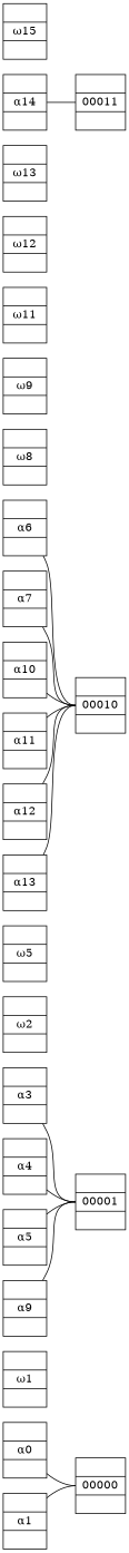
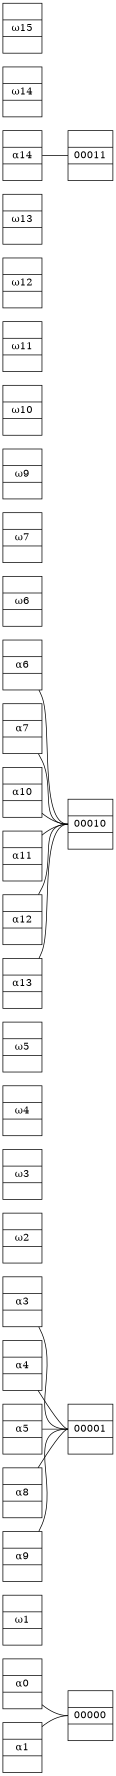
  graph {
    rankdir=LR
    node [shape=record]
    edge [headport=f1]
    n1 [height=.1 label="<f0> |<f1> α0|<f2>"]
    n2 [height=.1 label="<f0> |<f1> 00000|<f2>"]
    n3 [height=.1 label="<f0> |<f1> α1|<f2>"]
    n4 [height=.1 label="<f0> |<f1> ω1|<f2>"]
    n5 [height=.1 label="<f0> |<f1> 00001|<f2>"]
    n6 [height=.1 label="<f0> |<f1> ω2|<f2>"]
    n7 [height=.1 label="<f0> |<f1> α3|<f2>"]
+   n8 [height=.1 label="<f0> |<f1> ω3|<f2>"]
    n9 [height=.1 label="<f0> |<f1> α4|<f2>"]
+   n10 [height=.1 label="<f0> |<f1> ω4|<f2>"]
    n11 [height=.1 label="<f0> |<f1> α5|<f2>"]
    n12 [height=.1 label="<f0> |<f1> ω5|<f2>"]
    n13 [height=.1 label="<f0> |<f1> α6|<f2>"]
    n14 [height=.1 label="<f0> |<f1> 00010|<f2>"]
+   n15 [height=.1 label="<f0> |<f1> ω6|<f2>"]
    n16 [height=.1 label="<f0> |<f1> α7|<f2>"]
-   n19 [height=.1 label="<f0> |<f1> ω8|<f2>"]
+   n17 [height=.1 label="<f0> |<f1> ω7|<f2>"]
+   n18 [height=.1 label="<f0> |<f1> α8|<f2>"]
    n20 [height=.1 label="<f0> |<f1> α9|<f2>"]
    n21 [height=.1 label="<f0> |<f1> ω9|<f2>"]
    n22 [height=.1 label="<f0> |<f1> α10|<f2>"]
+   n23 [height=.1 label="<f0> |<f1> ω10|<f2>"]
    n24 [height=.1 label="<f0> |<f1> α11|<f2>"]
    n25 [height=.1 label="<f0> |<f1> ω11|<f2>"]
    n26 [height=.1 label="<f0> |<f1> α12|<f2>"]
    n27 [height=.1 label="<f0> |<f1> ω12|<f2>"]
    n28 [height=.1 label="<f0> |<f1> α13|<f2>"]
    n29 [height=.1 label="<f0> |<f1> ω13|<f2>"]
    n30 [height=.1 label="<f0> |<f1> α14|<f2>"]
    n31 [height=.1 label="<f0> |<f1> 00011|<f2>"]
+   n32 [height=.1 label="<f0> |<f1> ω14|<f2>"]
    n33 [height=.1 label="<f0> |<f1> ω15|<f2>"]
    n1 -- n2
    n3 -- n2
    n7 -- n5
    n9 -- n5
    n11 -- n5
    n13 -- n14
    n16 -- n14
+   n18 -- n5
    n20 -- n5
    n22 -- n14
    n24 -- n14
    n26 -- n14
    n28 -- n14
    n30 -- n31
  }
